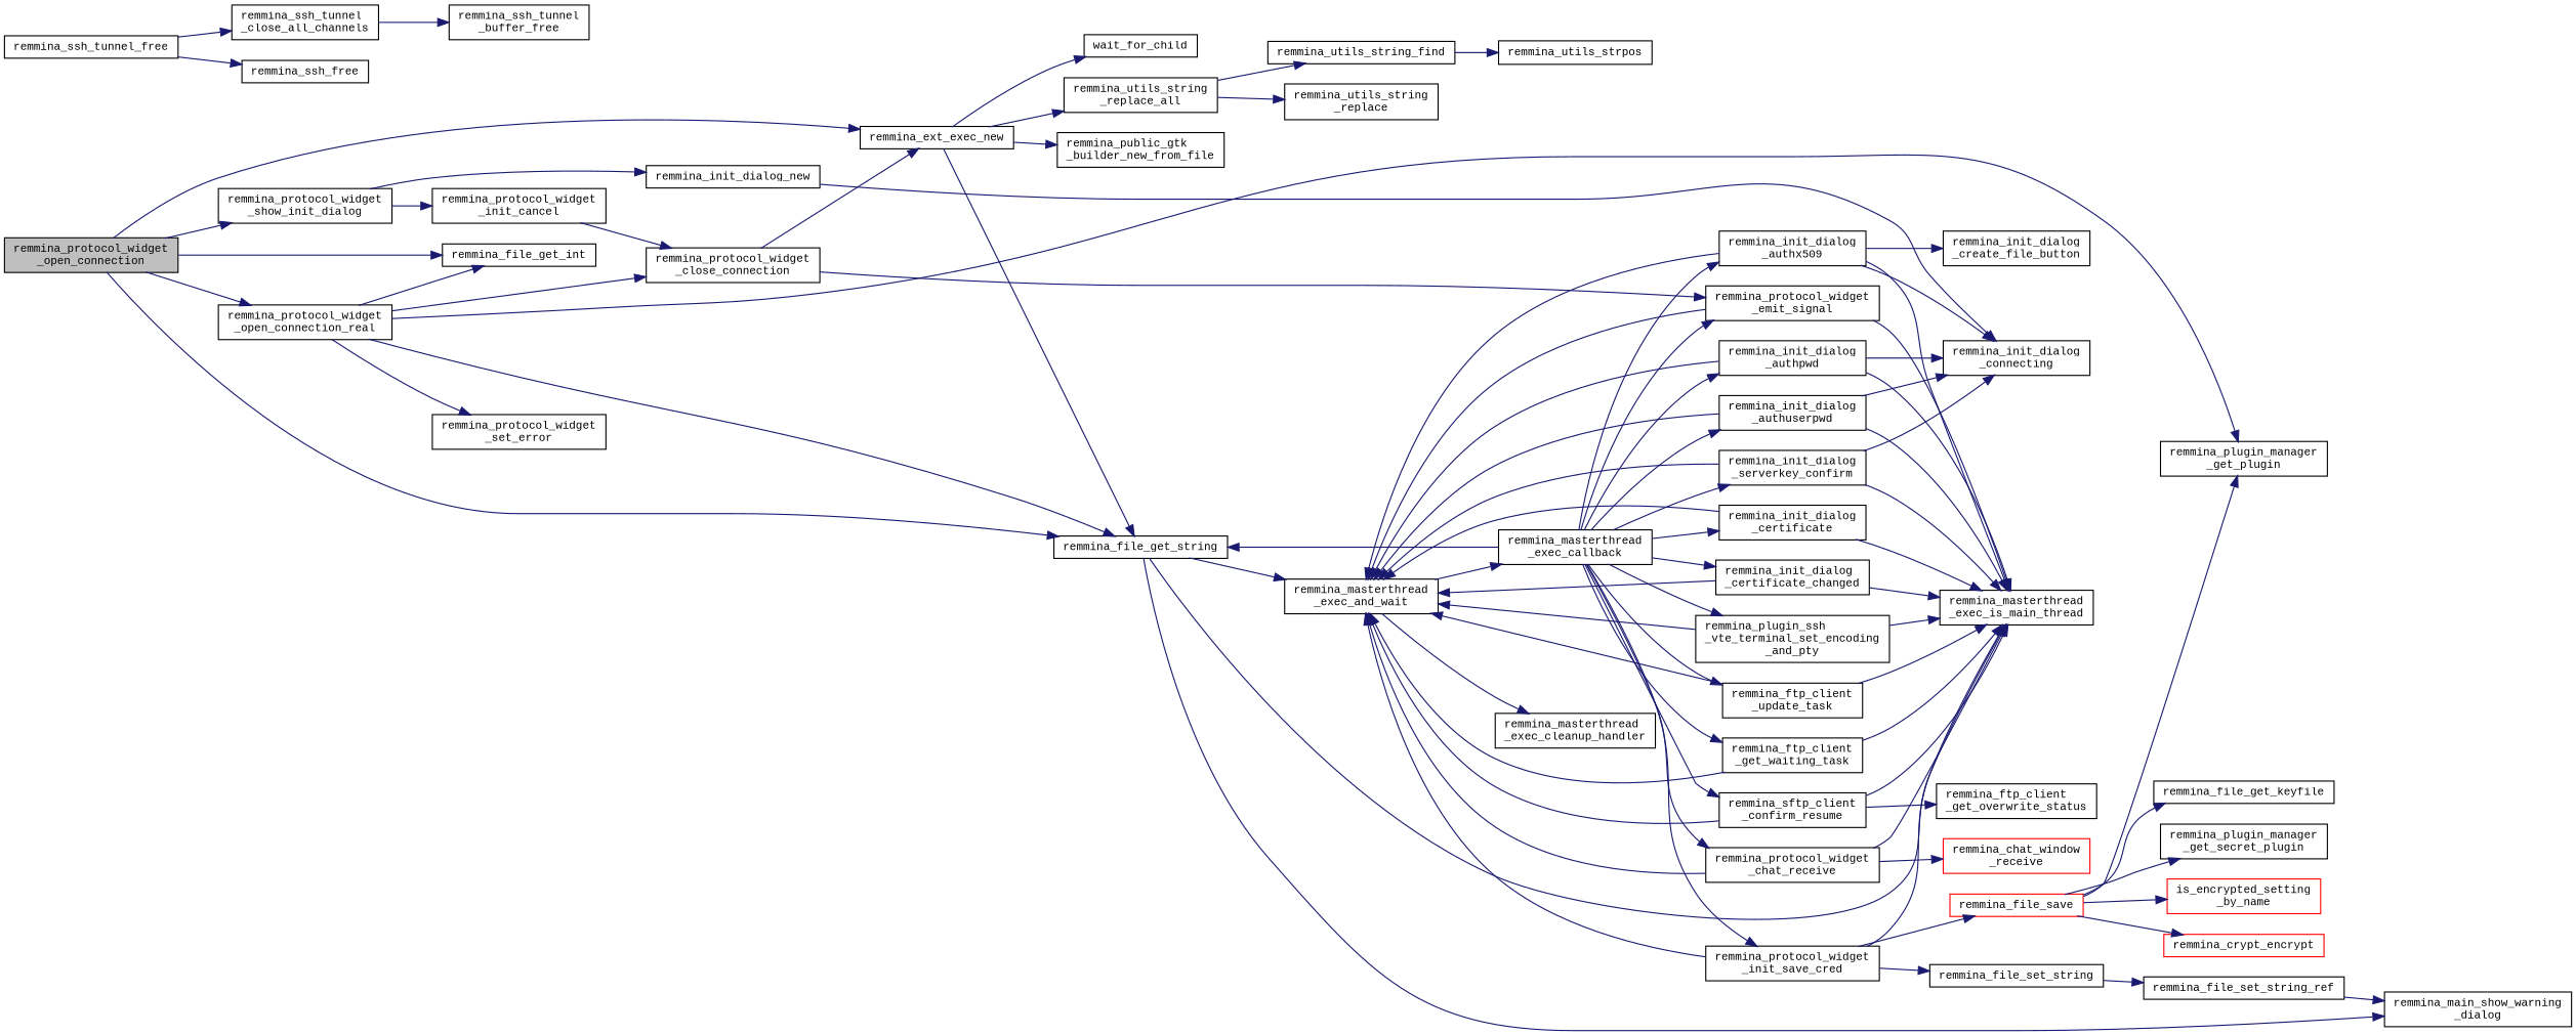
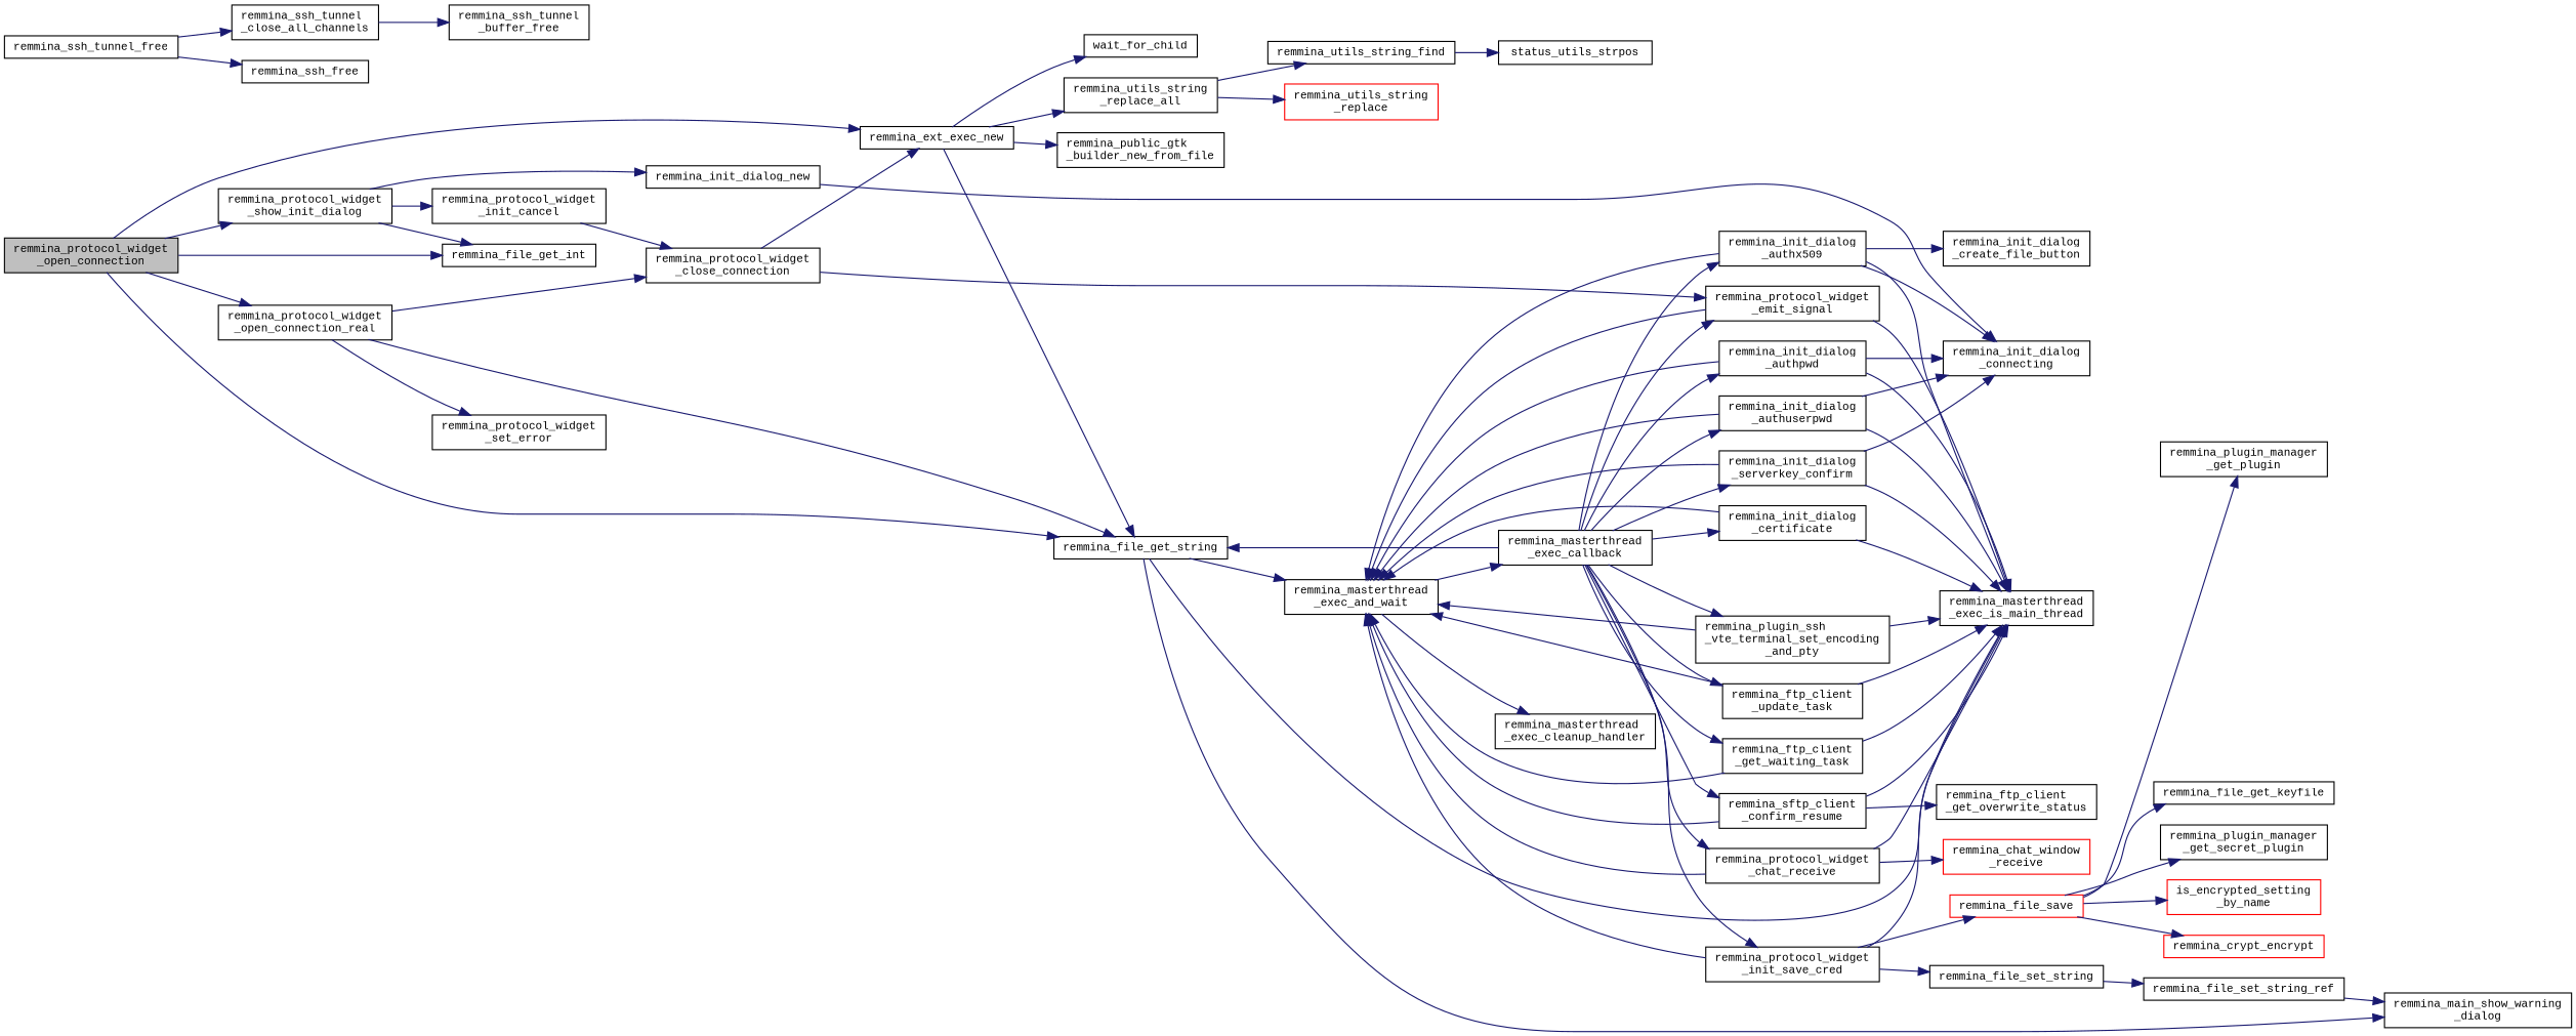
  digraph {
    fontname="Liberation Mono"
    rankdir=LR
    node [color=black fillcolor=white fontname="Liberation Mono" fontsize=10 shape=record style=filled]
    edge [color=midnightblue fontname="Liberation Mono" fontsize=10 labelfontname=Helvetica labelfontsize=10 style=solid]
    n1 [fillcolor=grey75 fontcolor=black height=0.2 label="remmina_protocol_widget\l_open_connection" width=0.4]
    n2 [height=0.2 label=remmina_file_get_int width=0.4]
    n3 [height=0.2 label=remmina_ext_exec_new width=0.4]
    n4 [height=0.2 label=remmina_file_get_string width=0.4]
    n5 [height=0.2 label="remmina_protocol_widget\l_show_init_dialog" width=0.4]
    n6 [height=0.2 label="remmina_protocol_widget\l_open_connection_real" width=0.4]
    n7 [height=0.2 label="remmina_utils_string\l_replace_all" width=0.4]
    n8 [height=0.2 label="remmina_public_gtk\l_builder_new_from_file" width=0.4]
    n9 [height=0.2 label=wait_for_child width=0.4]
    n10 [height=0.2 label="remmina_masterthread\l_exec_is_main_thread" width=0.4]
    n11 [height=0.2 label="remmina_masterthread\l_exec_and_wait" width=0.4]
    n12 [height=0.2 label="remmina_main_show_warning\l_dialog" width=0.4]
    n13 [height=0.2 label=remmina_init_dialog_new width=0.4]
    n14 [height=0.2 label="remmina_protocol_widget\l_init_cancel" width=0.4]
    n15 [height=0.2 label="remmina_plugin_manager\l_get_plugin" width=0.4]
    n16 [height=0.2 label="remmina_protocol_widget\l_close_connection" width=0.4]
    n17 [height=0.2 label="remmina_protocol_widget\l_set_error" width=0.4]
    n18 [height=0.2 label=remmina_utils_string_find width=0.4]
-   n19 [height=0.2 label="remmina_utils_string\l_replace" width=0.4]
+   n19 [color=red height=0.2 label="remmina_utils_string\l_replace" width=0.4]
    n20 [height=0.2 label="remmina_masterthread\l_exec_cleanup_handler" width=0.4]
    n21 [height=0.2 label="remmina_masterthread\l_exec_callback" width=0.4]
    n22 [height=0.2 label="remmina_protocol_widget\l_init_save_cred" width=0.4]
    n23 [height=0.2 label="remmina_protocol_widget\l_chat_receive" width=0.4]
    n24 [height=0.2 label="remmina_init_dialog\l_serverkey_confirm" width=0.4]
    n25 [height=0.2 label="remmina_init_dialog\l_authpwd" width=0.4]
    n26 [height=0.2 label="remmina_init_dialog\l_authuserpwd" width=0.4]
    n27 [height=0.2 label="remmina_init_dialog\l_certificate" width=0.4]
-   n28 [height=0.2 label="remmina_init_dialog\l_certificate_changed" width=0.4]
    n29 [height=0.2 label="remmina_init_dialog\l_authx509" width=0.4]
    n30 [height=0.2 label="remmina_ftp_client\l_update_task" width=0.4]
    n31 [height=0.2 label="remmina_ftp_client\l_get_waiting_task" width=0.4]
    n32 [height=0.2 label="remmina_protocol_widget\l_emit_signal" width=0.4]
    n33 [height=0.2 label="remmina_sftp_client\l_confirm_resume" width=0.4]
    n34 [height=0.2 label="remmina_plugin_ssh\l_vte_terminal_set_encoding\l_and_pty" width=0.4]
    n35 [height=0.2 label=remmina_file_set_string width=0.4]
    n36 [color=red height=0.2 label=remmina_file_save width=0.4]
    n37 [color=red height=0.2 label="remmina_chat_window\l_receive" width=0.4]
    n38 [height=0.2 label="remmina_init_dialog\l_connecting" width=0.4]
    n39 [height=0.2 label="remmina_init_dialog\l_create_file_button" width=0.4]
    n40 [height=0.2 label="remmina_ftp_client\l_get_overwrite_status" width=0.4]
    n41 [height=0.2 label=remmina_file_set_string_ref width=0.4]
    n42 [height=0.2 label=remmina_file_get_keyfile width=0.4]
    n43 [height=0.2 label="remmina_plugin_manager\l_get_secret_plugin" width=0.4]
    n44 [color=red height=0.2 label="is_encrypted_setting\l_by_name" width=0.4]
    n45 [color=red height=0.2 label=remmina_crypt_encrypt width=0.4]
-   n46 [height=0.2 label=remmina_utils_strpos width=0.4]
+   n46 [height=0.2 label=status_utils_strpos width=0.4]
    n47 [height=0.2 label=remmina_ssh_tunnel_free width=0.4]
    n48 [height=0.2 label="remmina_ssh_tunnel\l_close_all_channels" width=0.4]
    n49 [height=0.2 label=remmina_ssh_free width=0.4]
    n50 [height=0.2 label="remmina_ssh_tunnel\l_buffer_free" width=0.4]
    n1 -> n2
    n1 -> n3
    n1 -> n4
    n1 -> n5
    n1 -> n6
    n3 -> n4
    n3 -> n7
    n3 -> n8
    n3 -> n9
    n4 -> n10
    n4 -> n11
    n4 -> n12
    n5 -> n13
    n5 -> n14
-   n6 -> n2
+   n5 -> n2
    n6 -> n4
-   n6 -> n15
    n6 -> n16
    n6 -> n17
    n7 -> n18
    n7 -> n19
    n11 -> n20
    n11 -> n21
    n13 -> n38
    n14 -> n16
    n16 -> n3
    n16 -> n32
    n18 -> n46
    n21 -> n4
    n21 -> n22
    n21 -> n23
    n21 -> n24
    n21 -> n25
    n21 -> n26
    n21 -> n27
-   n21 -> n28
    n21 -> n29
    n21 -> n30
    n21 -> n31
    n21 -> n32
    n21 -> n33
    n21 -> n34
    n22 -> n10
    n22 -> n11
    n22 -> n35
    n22 -> n36
    n23 -> n10
    n23 -> n11
    n23 -> n37
    n24 -> n10
    n24 -> n11
    n24 -> n38
    n25 -> n10
    n25 -> n11
    n25 -> n38
    n26 -> n10
    n26 -> n11
    n26 -> n38
    n27 -> n10
    n27 -> n11
-   n28 -> n10
-   n28 -> n11
    n29 -> n10
    n29 -> n11
    n29 -> n38
    n29 -> n39
    n30 -> n10
    n30 -> n11
    n31 -> n10
    n31 -> n11
    n32 -> n10
    n32 -> n11
    n33 -> n10
    n33 -> n11
    n33 -> n40
    n34 -> n10
    n34 -> n11
    n35 -> n41
    n36 -> n15
    n36 -> n42
    n36 -> n43
    n36 -> n44
    n36 -> n45
    n41 -> n12
    n47 -> n48
    n47 -> n49
    n48 -> n50
  }
